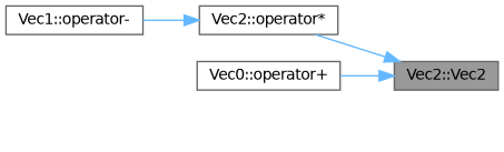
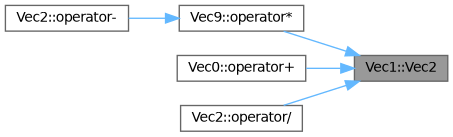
  digraph {
    rankdir=RL
    node [color=grey40 fillcolor=white fontname=Helvetica fontsize=10 shape=box style=filled]
    edge [color=steelblue1 dir=back fontname=Helvetica fontsize=10 labelfontname=Helvetica labelfontsize=10 style=solid]
-   n1 [color=gray40 fillcolor=grey60 fontcolor=black height=0.2 label="Vec2::Vec2" width=0.4]
-   n2 [height=0.2 label="Vec2::operator*" width=0.4]
+   n1 [color=gray40 fillcolor=grey60 fontcolor=black height=0.2 label="Vec1::Vec2" width=0.4]
+   n2 [height=0.2 label="Vec9::operator*" width=0.4]
    n3 [height=0.2 label="Vec0::operator+" width=0.4]
-   n5 [height=0.2 label="Vec1::operator-" width=0.4]
+   n4 [height=0.2 label="Vec2::operator/" width=0.4]
+   n5 [height=0.2 label="Vec2::operator-" width=0.4]
    n1 -> n2
    n1 -> n3
+   n1 -> n4
    n2 -> n5
  }
